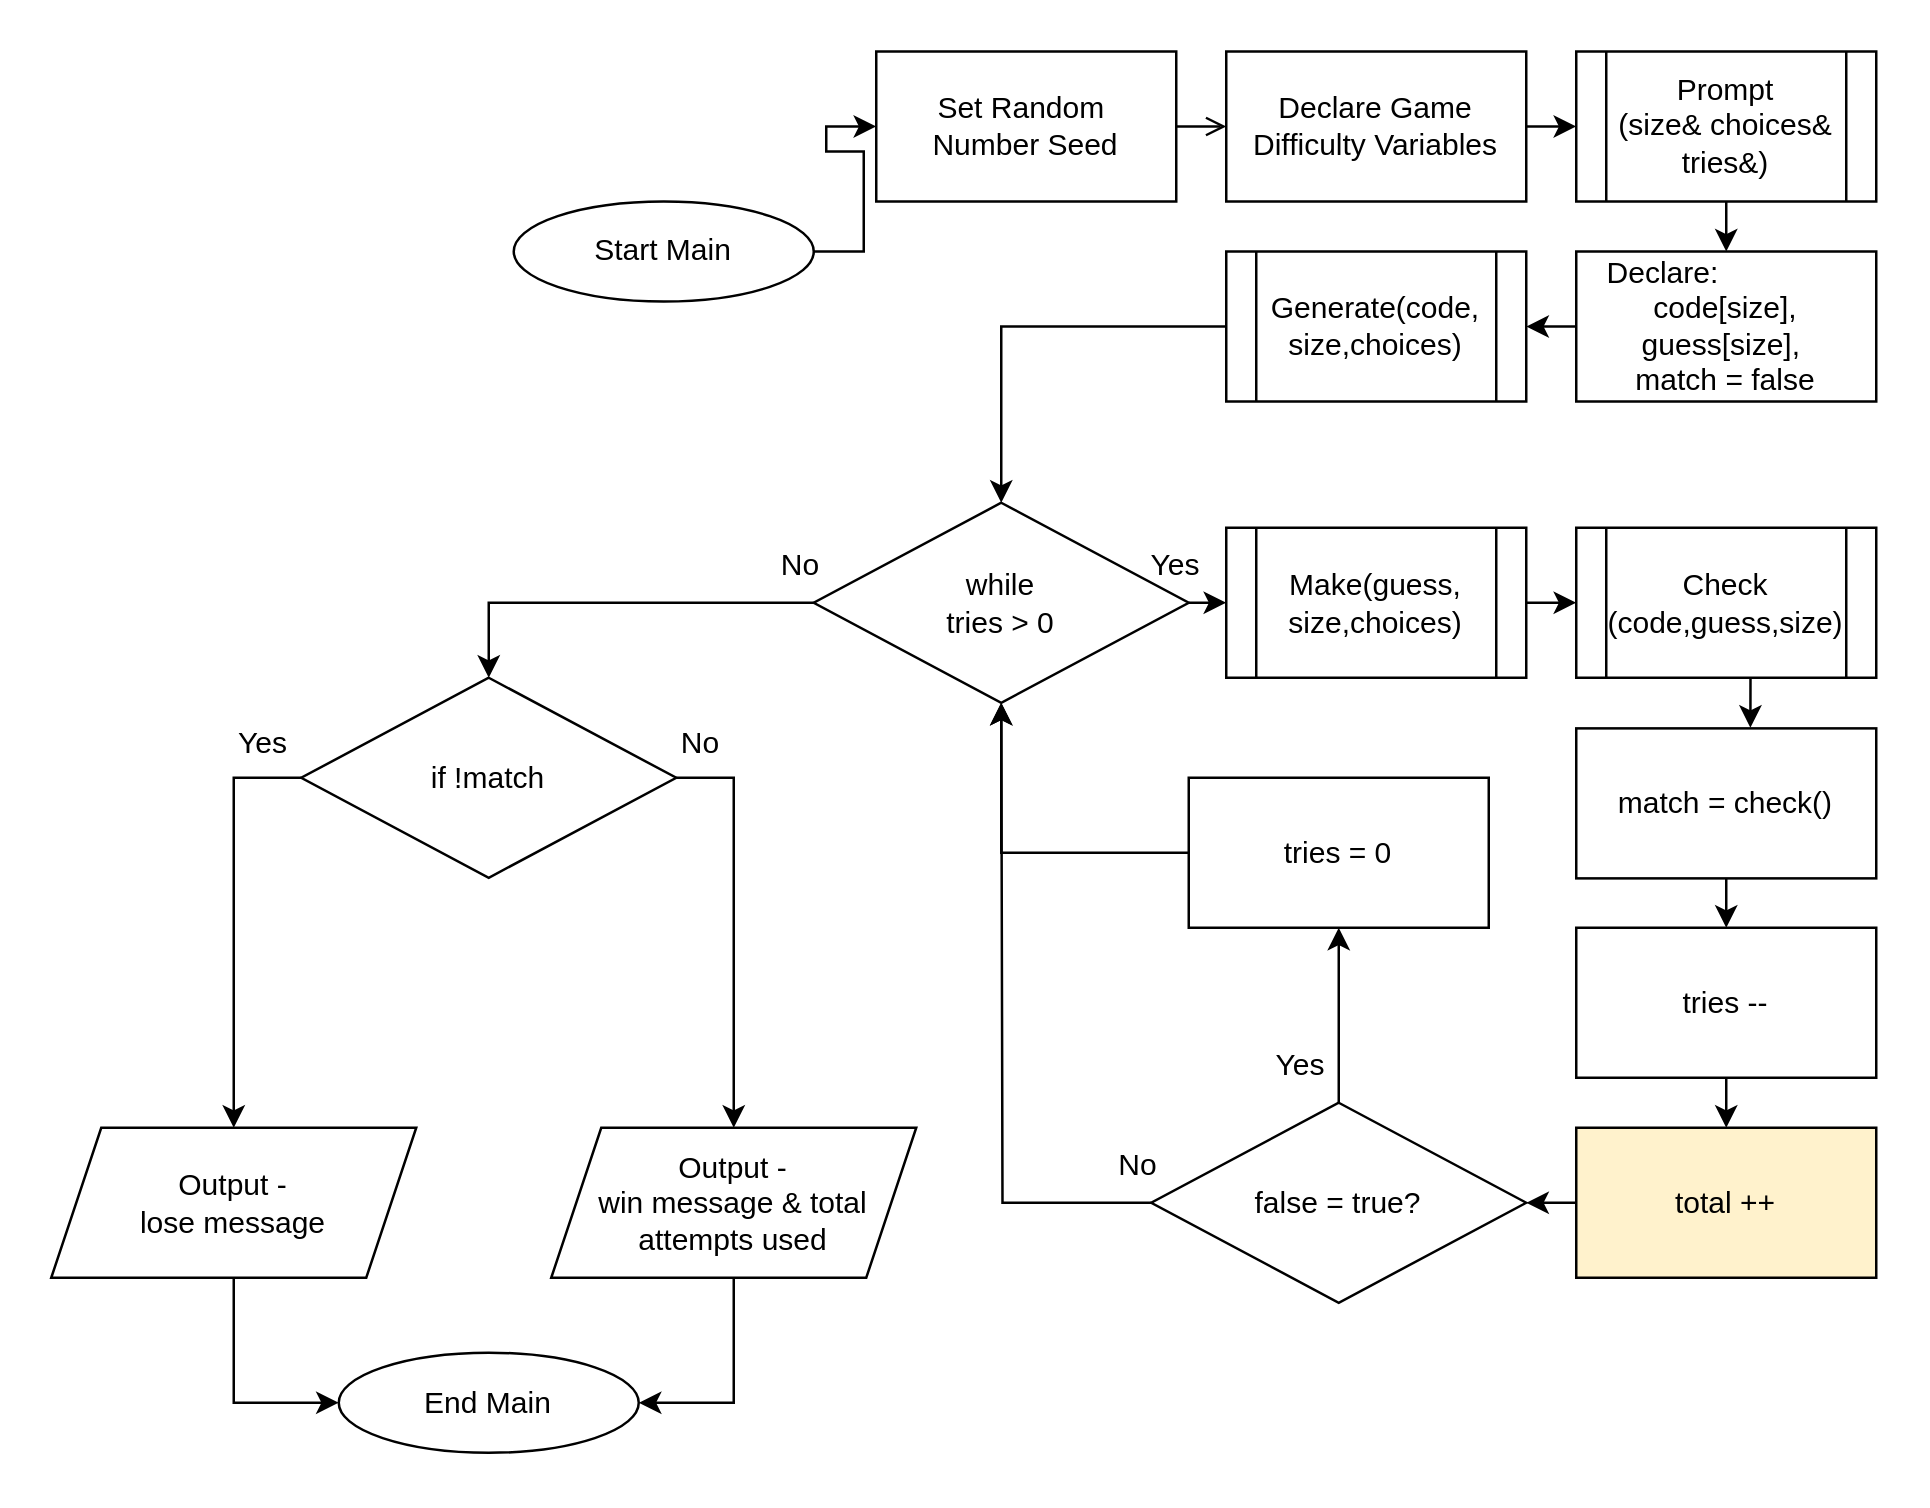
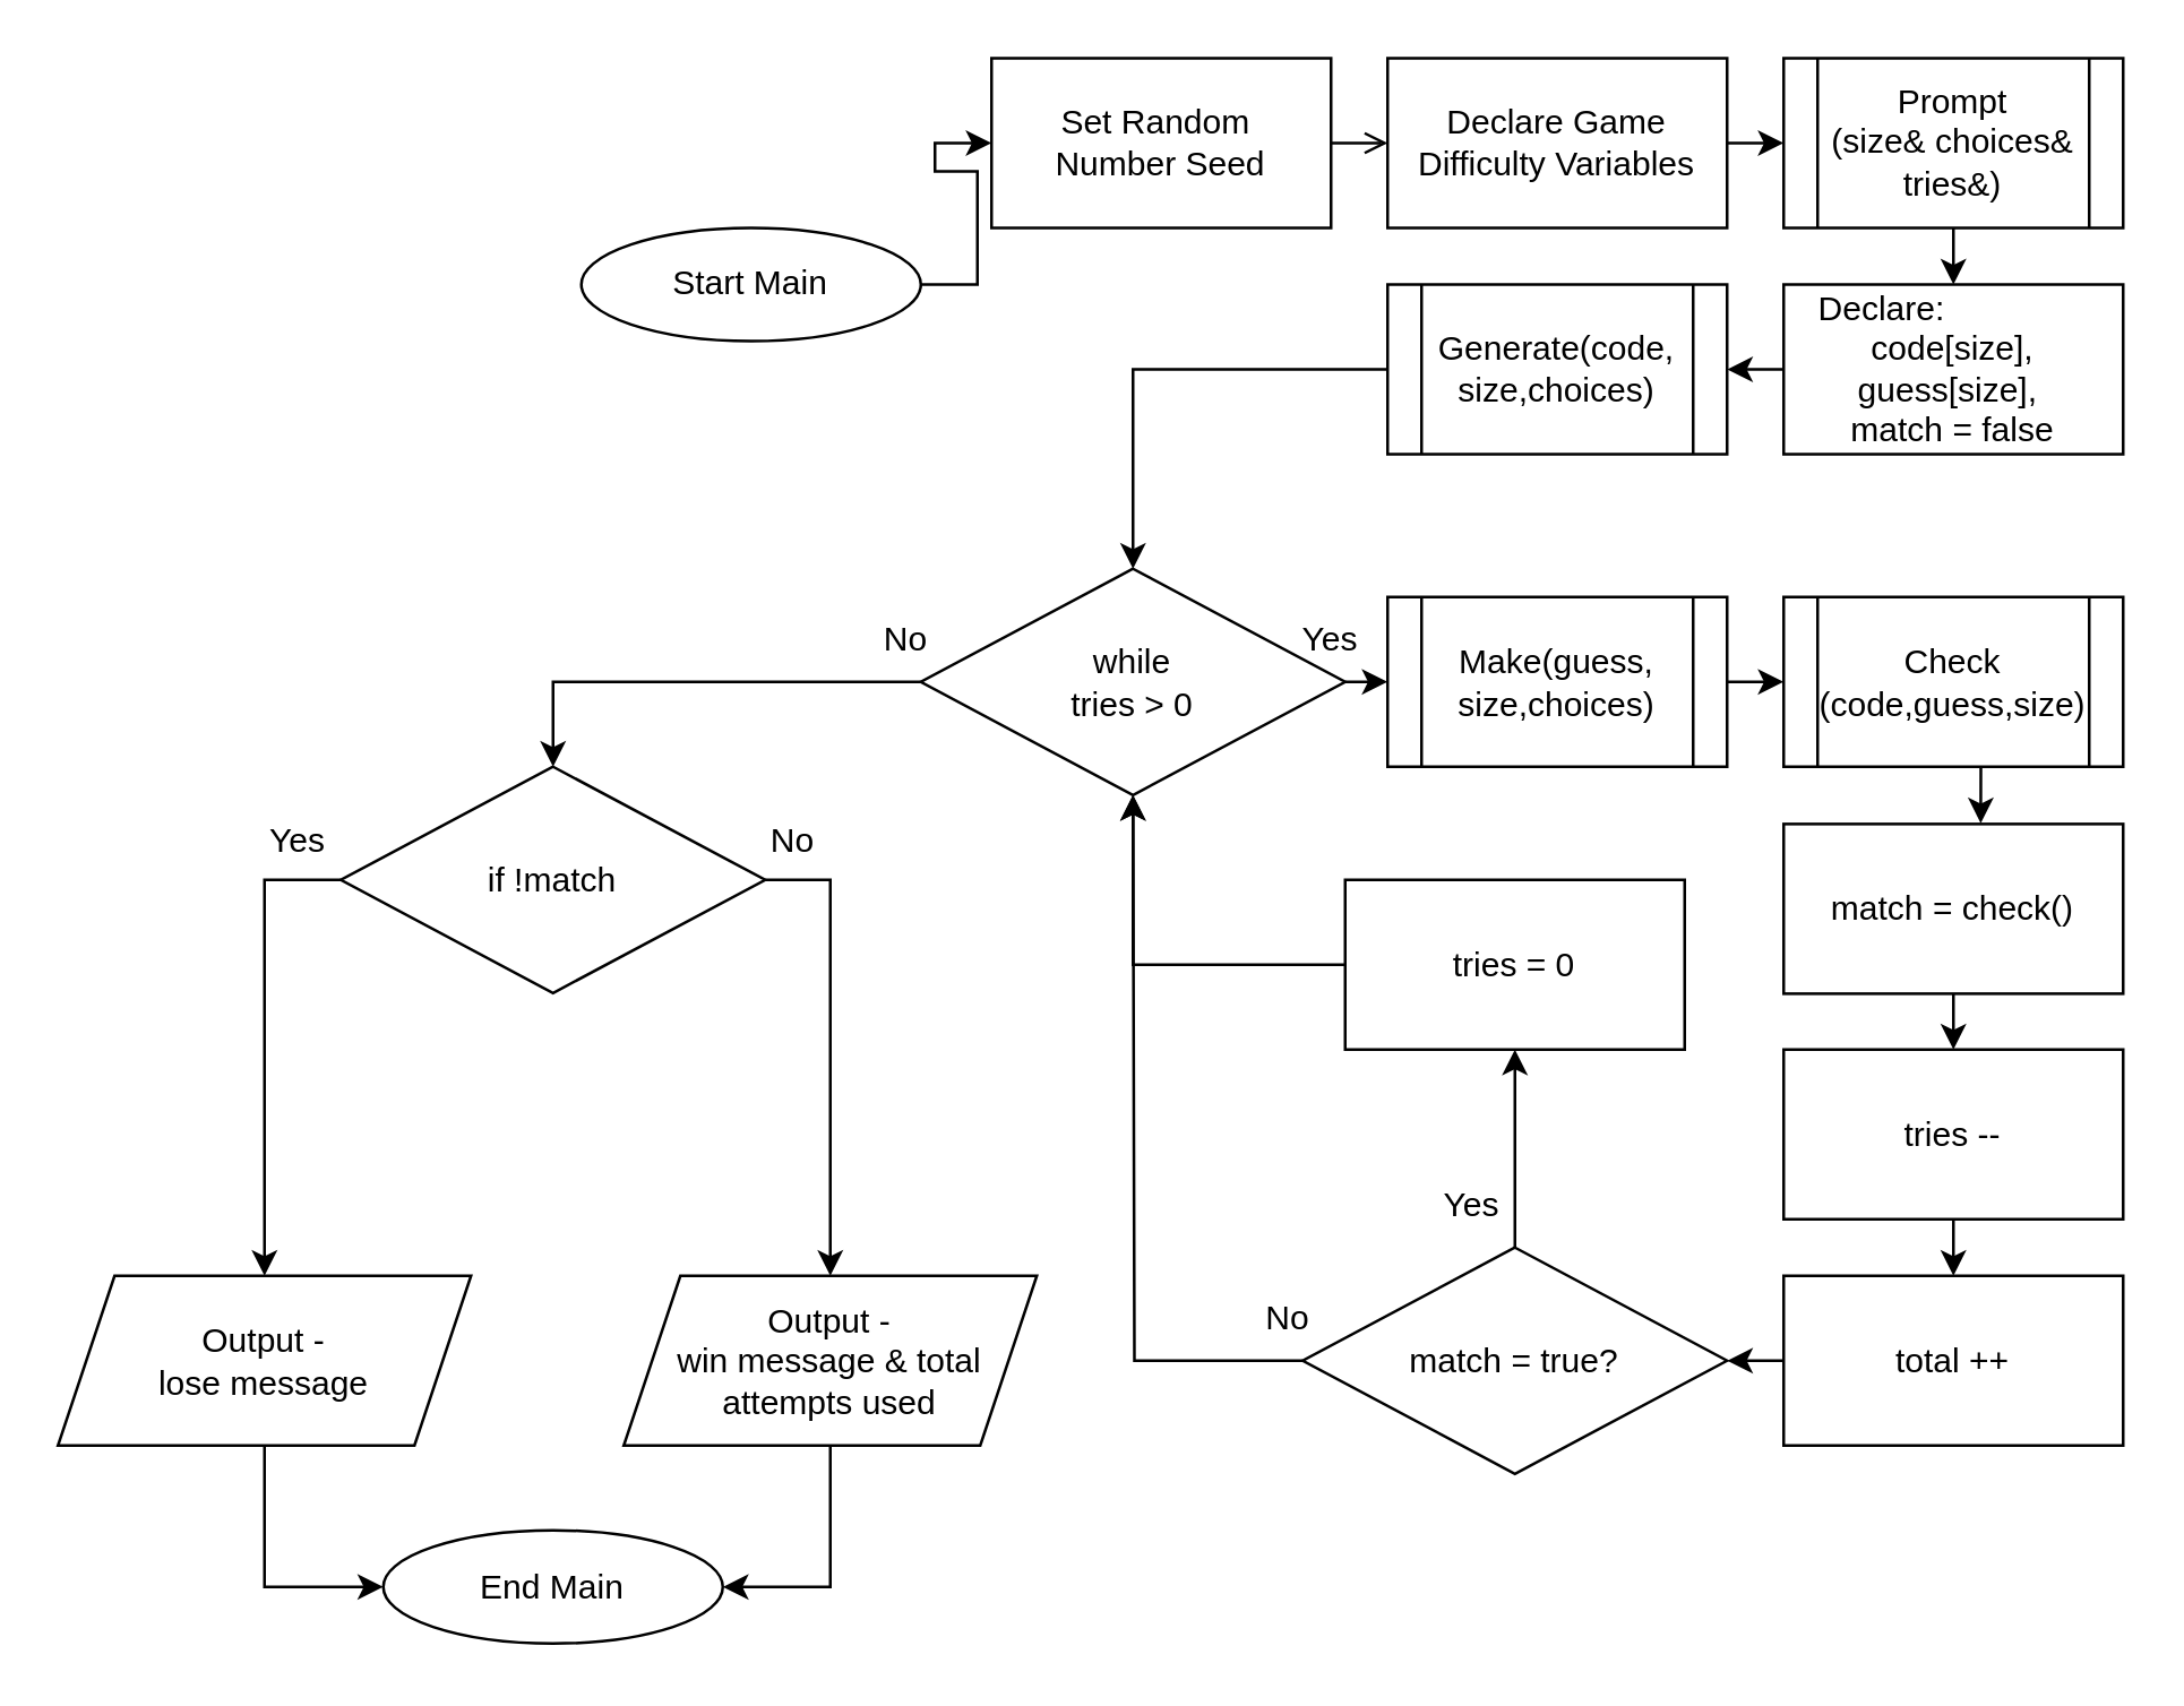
  <mxCell id="0" />
  <mxCell id="1" parent="0" />
  <mxCell id="2" value="" style="group" vertex="1" connectable="0" parent="1"><mxGeometry x="20" y="20" width="730" height="560.5" as="geometry" /></mxCell>
  <mxCell id="3" style="edgeStyle=orthogonalEdgeStyle;rounded=0;orthogonalLoop=1;jettySize=auto;html=1;exitX=1;exitY=0.5;exitDx=0;exitDy=0;entryX=0;entryY=0.5;entryDx=0;entryDy=0;endArrow=open;" edge="1" parent="2" source="4" target="8"><mxGeometry relative="1" as="geometry" /></mxCell>
  <mxCell id="4" value="Set Random&amp;nbsp;&lt;div&gt;Number Seed&lt;/div&gt;" style="rounded=0;whiteSpace=wrap;html=1;container=0;" vertex="1" parent="2"><mxGeometry x="330" width="120" height="60" as="geometry" /></mxCell>
  <mxCell id="5" style="edgeStyle=orthogonalEdgeStyle;rounded=0;orthogonalLoop=1;jettySize=auto;html=1;exitX=1;exitY=0.5;exitDx=0;exitDy=0;entryX=0;entryY=0.5;entryDx=0;entryDy=0;" edge="1" parent="2" source="6" target="4"><mxGeometry relative="1" as="geometry" /></mxCell>
  <mxCell id="6" value="Start Main" style="ellipse;whiteSpace=wrap;html=1;" vertex="1" parent="2"><mxGeometry x="185" y="60" width="120" height="40" as="geometry" /></mxCell>
  <mxCell id="7" style="edgeStyle=orthogonalEdgeStyle;rounded=0;orthogonalLoop=1;jettySize=auto;html=1;exitX=1;exitY=0.5;exitDx=0;exitDy=0;entryX=0;entryY=0.5;entryDx=0;entryDy=0;" edge="1" parent="2" source="8" target="10"><mxGeometry relative="1" as="geometry" /></mxCell>
  <mxCell id="8" value="Declare Game Difficulty Variables" style="rounded=0;whiteSpace=wrap;html=1;container=0;" vertex="1" parent="2"><mxGeometry x="470" width="120" height="60" as="geometry" /></mxCell>
  <mxCell id="9" style="edgeStyle=orthogonalEdgeStyle;rounded=0;orthogonalLoop=1;jettySize=auto;html=1;exitX=0.5;exitY=1;exitDx=0;exitDy=0;entryX=0.5;entryY=0;entryDx=0;entryDy=0;" edge="1" parent="2" source="10" target="12"><mxGeometry relative="1" as="geometry" /></mxCell>
  <mxCell id="10" value="Prompt&lt;div&gt;&lt;font style=&quot;font-size: 12px;&quot;&gt;(size&amp;amp; choices&amp;amp; tries&amp;amp;)&lt;/font&gt;&lt;/div&gt;" style="shape=process;whiteSpace=wrap;html=1;backgroundOutline=1;" vertex="1" parent="2"><mxGeometry x="610" width="120" height="60" as="geometry" /></mxCell>
  <mxCell id="11" style="edgeStyle=orthogonalEdgeStyle;rounded=0;orthogonalLoop=1;jettySize=auto;html=1;exitX=0;exitY=0.5;exitDx=0;exitDy=0;entryX=1;entryY=0.5;entryDx=0;entryDy=0;" edge="1" parent="2" source="12" target="14"><mxGeometry relative="1" as="geometry" /></mxCell>
  <mxCell id="12" value="Declare:&amp;nbsp; &amp;nbsp; &amp;nbsp; &amp;nbsp; &amp;nbsp; &amp;nbsp; &amp;nbsp; &amp;nbsp;&lt;div&gt;code[size], guess[size],&amp;nbsp;&lt;div&gt;match = false&lt;/div&gt;&lt;/div&gt;" style="rounded=0;whiteSpace=wrap;html=1;container=0;" vertex="1" parent="2"><mxGeometry x="610" y="80" width="120" height="60" as="geometry" /></mxCell>
  <mxCell id="13" style="edgeStyle=orthogonalEdgeStyle;rounded=0;orthogonalLoop=1;jettySize=auto;html=1;exitX=0;exitY=0.5;exitDx=0;exitDy=0;entryX=0.5;entryY=0;entryDx=0;entryDy=0;" edge="1" parent="2" source="14" target="17"><mxGeometry relative="1" as="geometry" /></mxCell>
  <mxCell id="14" value="Generate(code,&lt;div&gt;size,choices)&lt;/div&gt;" style="shape=process;whiteSpace=wrap;html=1;backgroundOutline=1;" vertex="1" parent="2"><mxGeometry x="470" y="80" width="120" height="60" as="geometry" /></mxCell>
  <mxCell id="15" style="edgeStyle=orthogonalEdgeStyle;rounded=0;orthogonalLoop=1;jettySize=auto;html=1;exitX=1;exitY=0.5;exitDx=0;exitDy=0;entryX=0;entryY=0.5;entryDx=0;entryDy=0;" edge="1" parent="2" source="17" target="19"><mxGeometry relative="1" as="geometry" /></mxCell>
  <mxCell id="16" style="edgeStyle=orthogonalEdgeStyle;rounded=0;orthogonalLoop=1;jettySize=auto;html=1;exitX=0;exitY=0.5;exitDx=0;exitDy=0;entryX=0.5;entryY=0;entryDx=0;entryDy=0;" edge="1" parent="2" source="17" target="39"><mxGeometry relative="1" as="geometry" /></mxCell>
  <mxCell id="17" value="while&lt;div&gt;tries &amp;gt; 0&lt;/div&gt;" style="rhombus;whiteSpace=wrap;html=1;" vertex="1" parent="2"><mxGeometry x="305" y="180.5" width="150" height="80" as="geometry" /></mxCell>
  <mxCell id="18" style="edgeStyle=orthogonalEdgeStyle;rounded=0;orthogonalLoop=1;jettySize=auto;html=1;exitX=1;exitY=0.5;exitDx=0;exitDy=0;entryX=0;entryY=0.5;entryDx=0;entryDy=0;" edge="1" parent="2" source="19" target="21"><mxGeometry relative="1" as="geometry" /></mxCell>
  <mxCell id="19" value="Make&lt;span style=&quot;background-color: initial;&quot;&gt;(guess,&lt;/span&gt;&lt;div&gt;&lt;span style=&quot;background-color: initial;&quot;&gt;size,choices)&lt;/span&gt;&lt;/div&gt;" style="shape=process;whiteSpace=wrap;html=1;backgroundOutline=1;" vertex="1" parent="2"><mxGeometry x="470" y="190.5" width="120" height="60" as="geometry" /></mxCell>
  <mxCell id="20" style="edgeStyle=orthogonalEdgeStyle;rounded=0;orthogonalLoop=1;jettySize=auto;html=1;exitX=0.5;exitY=1;exitDx=0;exitDy=0;" edge="1" parent="2" source="21"><mxGeometry relative="1" as="geometry"><mxPoint x="679.652" y="270.5" as="targetPoint" /></mxGeometry></mxCell>
  <mxCell id="21" value="&lt;div&gt;&lt;span style=&quot;background-color: initial;&quot;&gt;Check&lt;/span&gt;&lt;/div&gt;&lt;div&gt;&lt;span style=&quot;background-color: initial;&quot;&gt;(code,guess,size&lt;/span&gt;&lt;span style=&quot;background-color: initial;&quot;&gt;)&lt;/span&gt;&lt;/div&gt;" style="shape=process;whiteSpace=wrap;html=1;backgroundOutline=1;" vertex="1" parent="2"><mxGeometry x="610" y="190.5" width="120" height="60" as="geometry" /></mxCell>
  <mxCell id="22" style="edgeStyle=orthogonalEdgeStyle;rounded=0;orthogonalLoop=1;jettySize=auto;html=1;exitX=0.5;exitY=1;exitDx=0;exitDy=0;entryX=0.5;entryY=0;entryDx=0;entryDy=0;" edge="1" parent="2" source="23" target="25"><mxGeometry relative="1" as="geometry" /></mxCell>
  <mxCell id="23" value="match = check()" style="rounded=0;whiteSpace=wrap;html=1;container=0;" vertex="1" parent="2"><mxGeometry x="610" y="270.75" width="120" height="60" as="geometry" /></mxCell>
  <mxCell id="24" style="edgeStyle=orthogonalEdgeStyle;rounded=0;orthogonalLoop=1;jettySize=auto;html=1;exitX=0.5;exitY=1;exitDx=0;exitDy=0;entryX=0.5;entryY=0;entryDx=0;entryDy=0;" edge="1" parent="2" source="25" target="27"><mxGeometry relative="1" as="geometry" /></mxCell>
  <mxCell id="25" value="tries --" style="rounded=0;whiteSpace=wrap;html=1;container=0;" vertex="1" parent="2"><mxGeometry x="610" y="350.5" width="120" height="60" as="geometry" /></mxCell>
  <mxCell id="26" style="edgeStyle=orthogonalEdgeStyle;rounded=0;orthogonalLoop=1;jettySize=auto;html=1;exitX=0;exitY=0.5;exitDx=0;exitDy=0;entryX=1;entryY=0.5;entryDx=0;entryDy=0;" edge="1" parent="2" source="27" target="30"><mxGeometry relative="1" as="geometry" /></mxCell>
- <mxCell id="27" value="total ++" style="rounded=0;whiteSpace=wrap;html=1;container=0;fillColor=#fff2cc;" vertex="1" parent="2"><mxGeometry x="610" y="430.5" width="120" height="60" as="geometry" /></mxCell>
+ <mxCell id="27" value="total ++" style="rounded=0;whiteSpace=wrap;html=1;container=0;" vertex="1" parent="2"><mxGeometry x="610" y="430.5" width="120" height="60" as="geometry" /></mxCell>
  <mxCell id="28" style="edgeStyle=orthogonalEdgeStyle;rounded=0;orthogonalLoop=1;jettySize=auto;html=1;exitX=0.5;exitY=0;exitDx=0;exitDy=0;entryX=0.5;entryY=1;entryDx=0;entryDy=0;" edge="1" parent="2" source="30" target="32"><mxGeometry relative="1" as="geometry" /></mxCell>
  <mxCell id="29" style="edgeStyle=orthogonalEdgeStyle;rounded=0;orthogonalLoop=1;jettySize=auto;html=1;exitX=0;exitY=0.5;exitDx=0;exitDy=0;" edge="1" parent="2" source="30"><mxGeometry relative="1" as="geometry"><mxPoint x="380" y="260.5" as="targetPoint" /></mxGeometry></mxCell>
- <mxCell id="30" value="false = true?" style="rhombus;whiteSpace=wrap;html=1;" vertex="1" parent="2"><mxGeometry x="440" y="420.5" width="150" height="80" as="geometry" /></mxCell>
+ <mxCell id="30" value="match = true?" style="rhombus;whiteSpace=wrap;html=1;" vertex="1" parent="2"><mxGeometry x="440" y="420.5" width="150" height="80" as="geometry" /></mxCell>
  <mxCell id="31" style="edgeStyle=orthogonalEdgeStyle;rounded=0;orthogonalLoop=1;jettySize=auto;html=1;exitX=0;exitY=0.5;exitDx=0;exitDy=0;entryX=0.5;entryY=1;entryDx=0;entryDy=0;" edge="1" parent="2" source="32" target="17"><mxGeometry relative="1" as="geometry" /></mxCell>
  <mxCell id="32" value="tries = 0" style="rounded=0;whiteSpace=wrap;html=1;container=0;" vertex="1" parent="2"><mxGeometry x="455" y="290.5" width="120" height="60" as="geometry" /></mxCell>
  <mxCell id="33" value="No" style="text;html=1;strokeColor=none;fillColor=none;align=center;verticalAlign=middle;whiteSpace=wrap;rounded=0;" vertex="1" parent="2"><mxGeometry x="405" y="430.5" width="60" height="30" as="geometry" /></mxCell>
  <mxCell id="34" value="Yes" style="text;html=1;strokeColor=none;fillColor=none;align=center;verticalAlign=middle;whiteSpace=wrap;rounded=0;" vertex="1" parent="2"><mxGeometry x="470" y="390.5" width="60" height="30" as="geometry" /></mxCell>
  <mxCell id="35" value="No" style="text;html=1;strokeColor=none;fillColor=none;align=center;verticalAlign=middle;whiteSpace=wrap;rounded=0;" vertex="1" parent="2"><mxGeometry x="270" y="190.5" width="60" height="30" as="geometry" /></mxCell>
  <mxCell id="36" value="Yes" style="text;html=1;strokeColor=none;fillColor=none;align=center;verticalAlign=middle;whiteSpace=wrap;rounded=0;" vertex="1" parent="2"><mxGeometry x="420" y="190.5" width="60" height="30" as="geometry" /></mxCell>
  <mxCell id="37" style="edgeStyle=orthogonalEdgeStyle;rounded=0;orthogonalLoop=1;jettySize=auto;html=1;exitX=1;exitY=0.5;exitDx=0;exitDy=0;entryX=0.5;entryY=0;entryDx=0;entryDy=0;" edge="1" parent="2" source="39" target="43"><mxGeometry relative="1" as="geometry" /></mxCell>
  <mxCell id="38" style="edgeStyle=orthogonalEdgeStyle;rounded=0;orthogonalLoop=1;jettySize=auto;html=1;exitX=0;exitY=0.5;exitDx=0;exitDy=0;entryX=0.5;entryY=0;entryDx=0;entryDy=0;" edge="1" parent="2" source="39" target="41"><mxGeometry relative="1" as="geometry" /></mxCell>
  <mxCell id="39" value="if !match" style="rhombus;whiteSpace=wrap;html=1;" vertex="1" parent="2"><mxGeometry x="100" y="250.5" width="150" height="80" as="geometry" /></mxCell>
  <mxCell id="40" style="edgeStyle=orthogonalEdgeStyle;rounded=0;orthogonalLoop=1;jettySize=auto;html=1;exitX=0.5;exitY=1;exitDx=0;exitDy=0;entryX=0;entryY=0.5;entryDx=0;entryDy=0;" edge="1" parent="2" source="41" target="44"><mxGeometry relative="1" as="geometry" /></mxCell>
  <mxCell id="41" value="Output -&lt;div&gt;lose message&lt;/div&gt;" style="shape=parallelogram;perimeter=parallelogramPerimeter;whiteSpace=wrap;html=1;fixedSize=1;rounded=0;" vertex="1" parent="2"><mxGeometry y="430.5" width="146" height="60" as="geometry" /></mxCell>
  <mxCell id="42" style="edgeStyle=orthogonalEdgeStyle;rounded=0;orthogonalLoop=1;jettySize=auto;html=1;exitX=0.5;exitY=1;exitDx=0;exitDy=0;entryX=1;entryY=0.5;entryDx=0;entryDy=0;" edge="1" parent="2" source="43" target="44"><mxGeometry relative="1" as="geometry" /></mxCell>
  <mxCell id="43" value="Output -&lt;div&gt;win message &amp;amp; total attempts used&lt;/div&gt;" style="shape=parallelogram;perimeter=parallelogramPerimeter;whiteSpace=wrap;html=1;fixedSize=1;rounded=0;" vertex="1" parent="2"><mxGeometry x="200" y="430.5" width="146" height="60" as="geometry" /></mxCell>
  <mxCell id="44" value="End Main" style="ellipse;whiteSpace=wrap;html=1;" vertex="1" parent="2"><mxGeometry x="115" y="520.5" width="120" height="40" as="geometry" /></mxCell>
  <mxCell id="45" value="No" style="text;html=1;strokeColor=none;fillColor=none;align=center;verticalAlign=middle;whiteSpace=wrap;rounded=0;" vertex="1" parent="2"><mxGeometry x="230" y="261.5" width="60" height="30" as="geometry" /></mxCell>
  <mxCell id="46" value="Yes" style="text;html=1;strokeColor=none;fillColor=none;align=center;verticalAlign=middle;whiteSpace=wrap;rounded=0;" vertex="1" parent="2"><mxGeometry x="55" y="261.5" width="60" height="30" as="geometry" /></mxCell>
